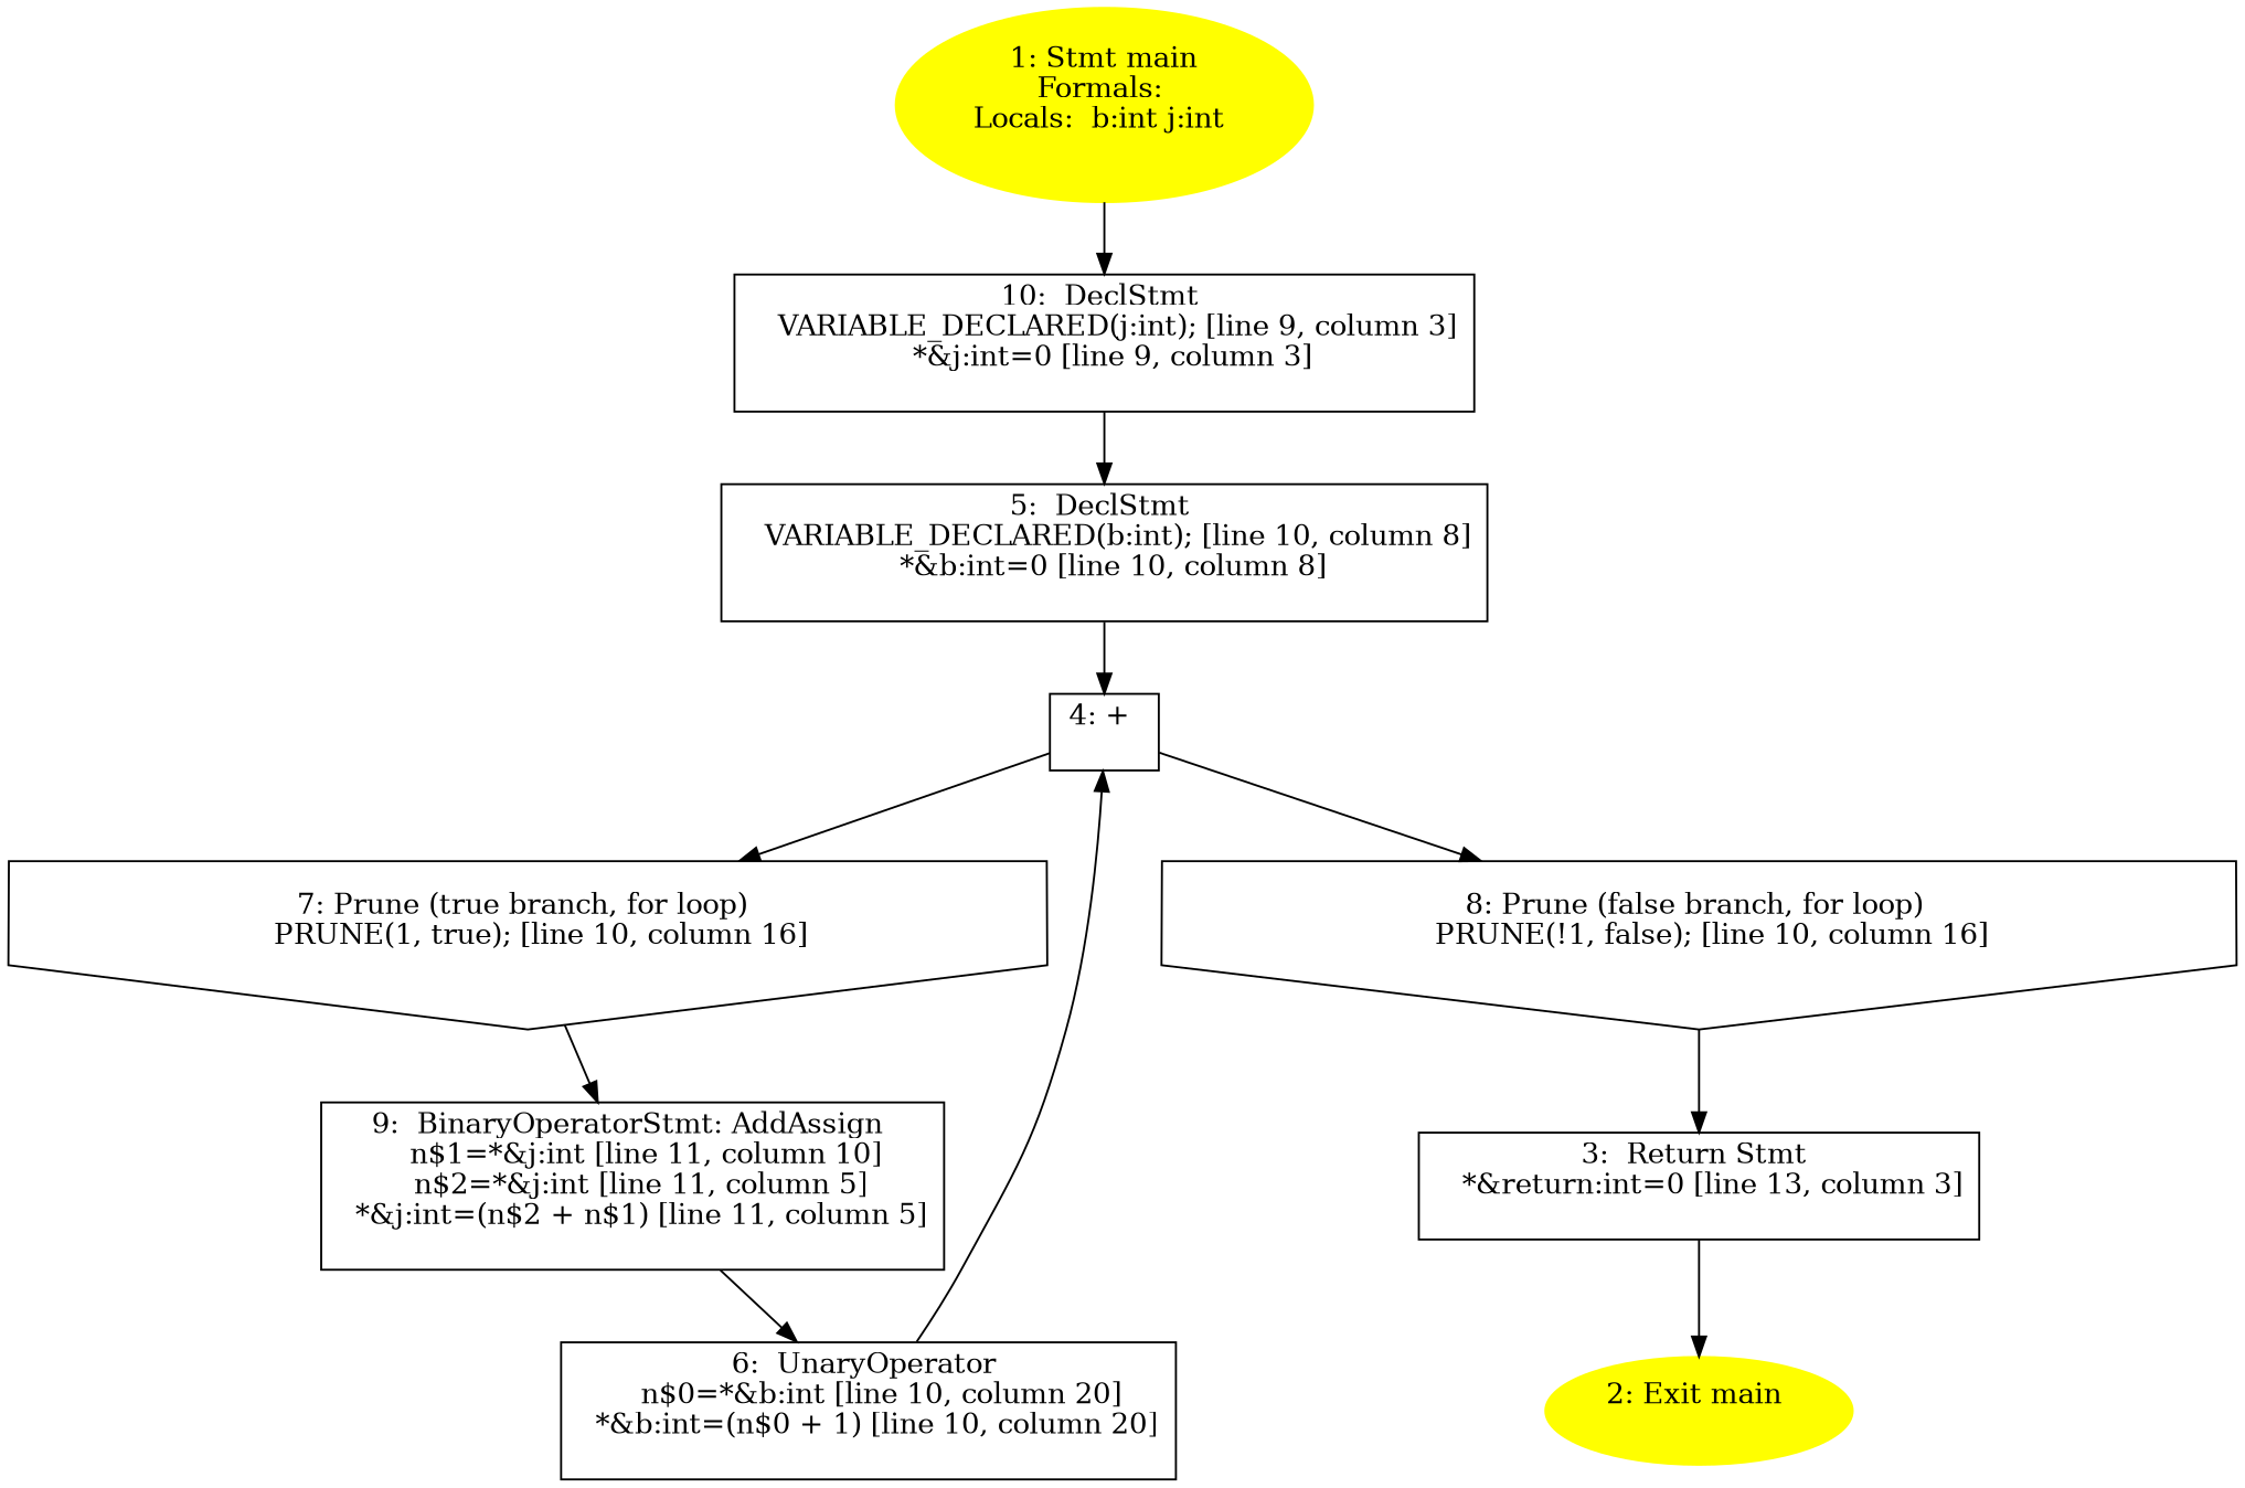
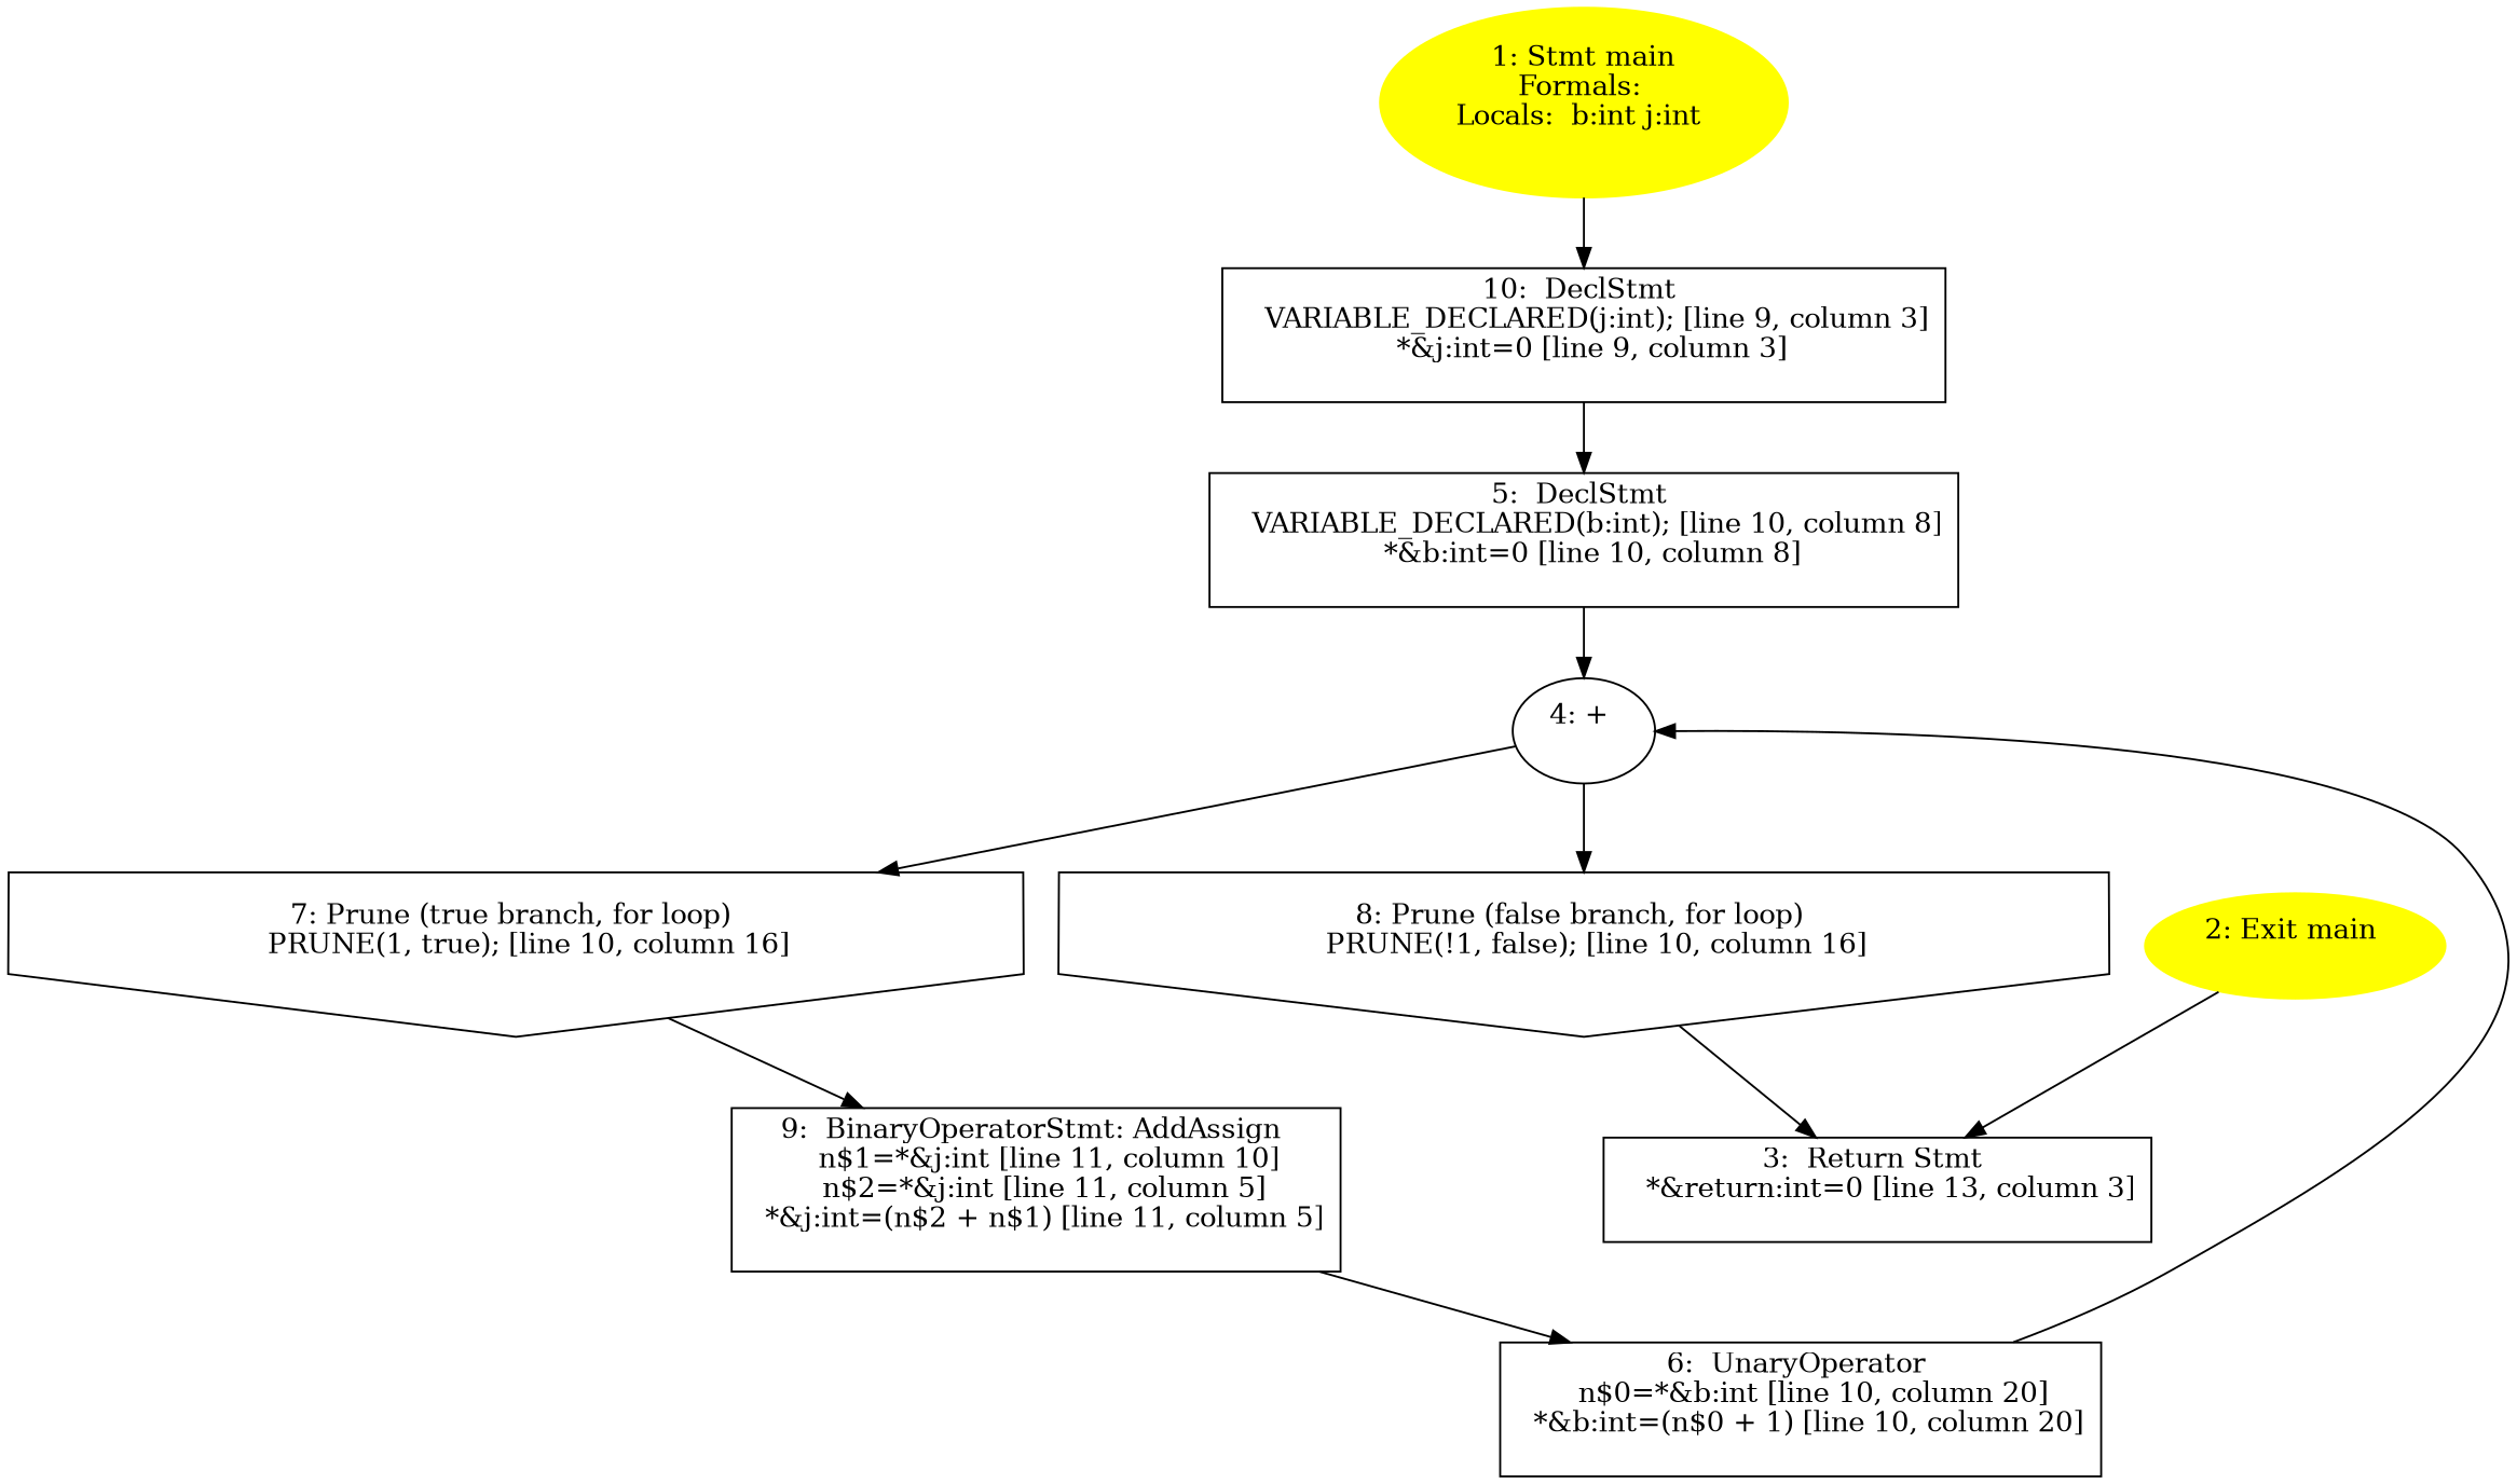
  digraph {
    node [shape=box]
    n1 [color=yellow label="1: Stmt main\nFormals: \nLocals:  b:int j:int \n  " style=filled shape=""]
    n2 [label="10:  DeclStmt \n   VARIABLE_DECLARED(j:int); [line 9, column 3]\n  *&j:int=0 [line 9, column 3]\n "]
    n3 [label="5:  DeclStmt \n   VARIABLE_DECLARED(b:int); [line 10, column 8]\n  *&b:int=0 [line 10, column 8]\n "]
-   n4 [label="4: + \n  "]
+   n4 [label="4: + \n  " shape=""]
    n5 [color=yellow label="2: Exit main \n  " style=filled shape=""]
    n6 [label="3:  Return Stmt \n   *&return:int=0 [line 13, column 3]\n "]
    n7 [label="7: Prune (true branch, for loop) \n   PRUNE(1, true); [line 10, column 16]\n " shape=invhouse]
    n8 [label="8: Prune (false branch, for loop) \n   PRUNE(!1, false); [line 10, column 16]\n " shape=invhouse]
    n9 [label="9:  BinaryOperatorStmt: AddAssign \n   n$1=*&j:int [line 11, column 10]\n  n$2=*&j:int [line 11, column 5]\n  *&j:int=(n$2 + n$1) [line 11, column 5]\n "]
    n10 [label="6:  UnaryOperator \n   n$0=*&b:int [line 10, column 20]\n  *&b:int=(n$0 + 1) [line 10, column 20]\n "]
    n1 -> n2
    n2 -> n3
    n3 -> n4
    n4 -> n7
    n4 -> n8
-   n6 -> n5
+   n5 -> n6
    n7 -> n9
    n8 -> n6
    n9 -> n10
    n10 -> n4
  }
